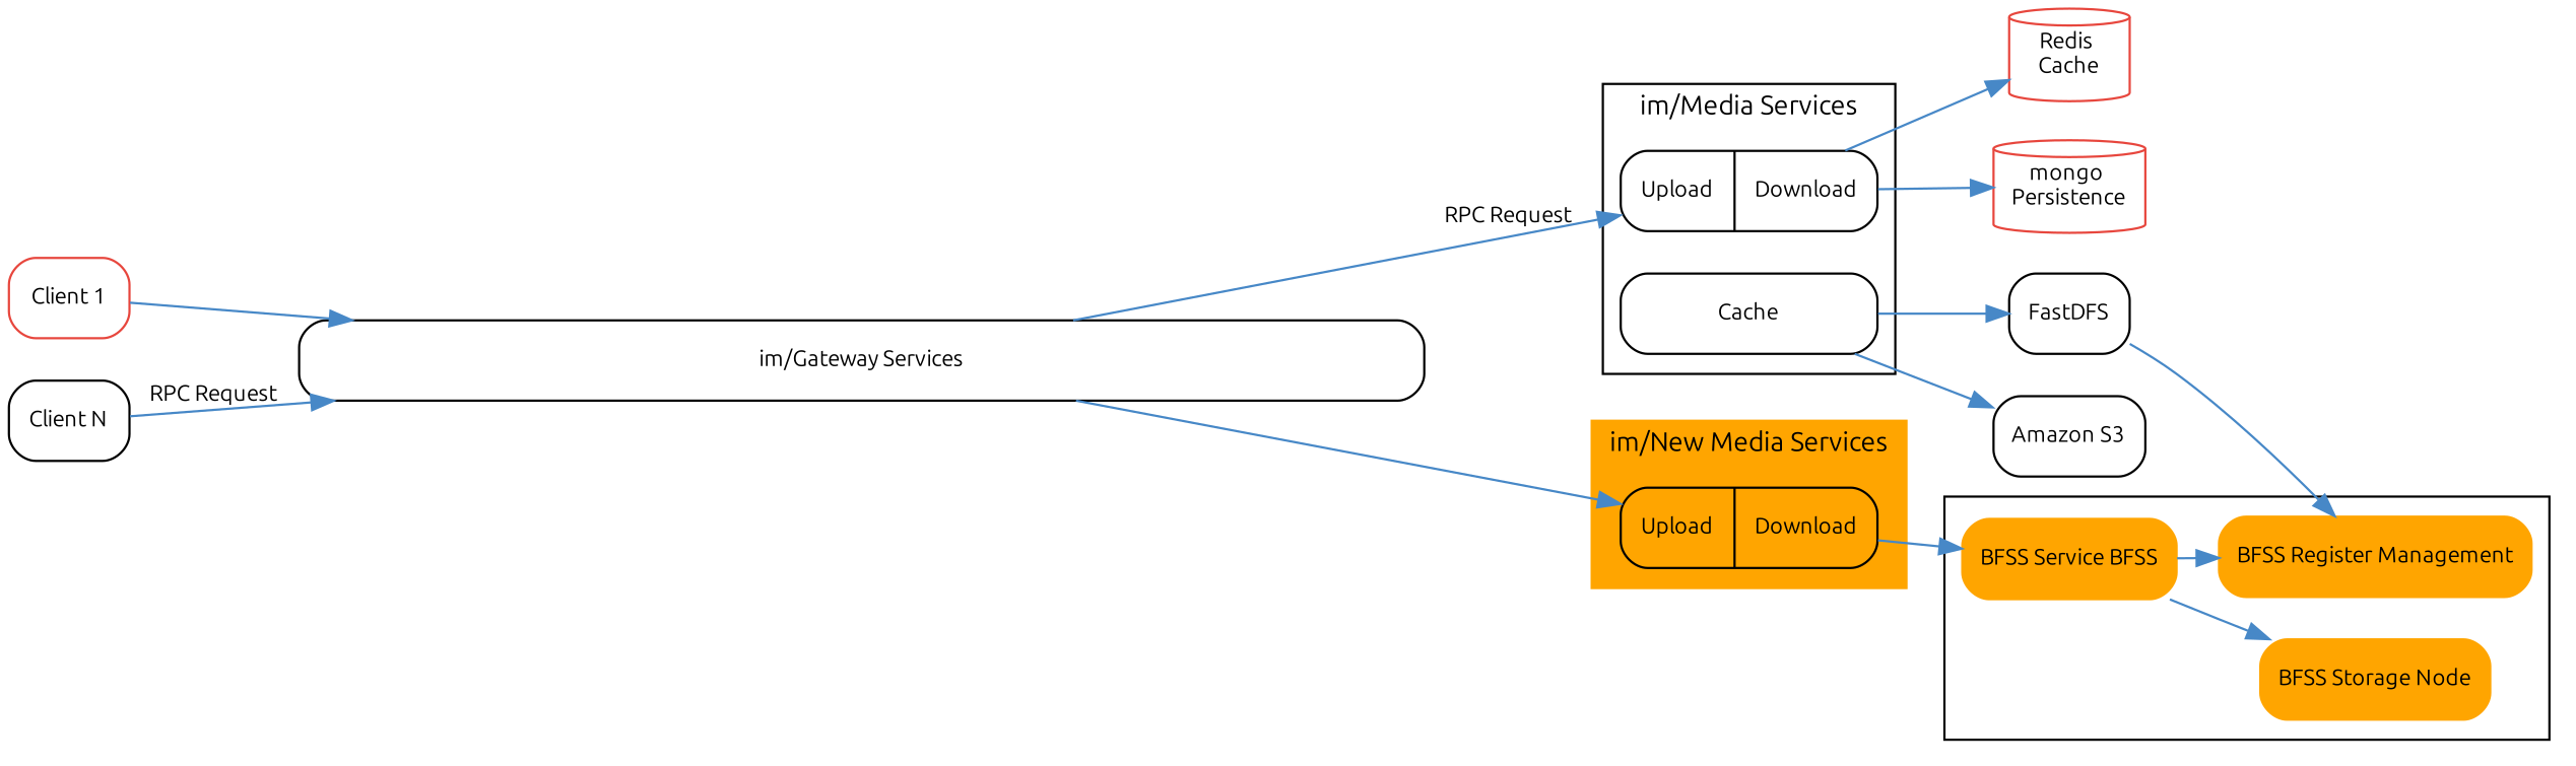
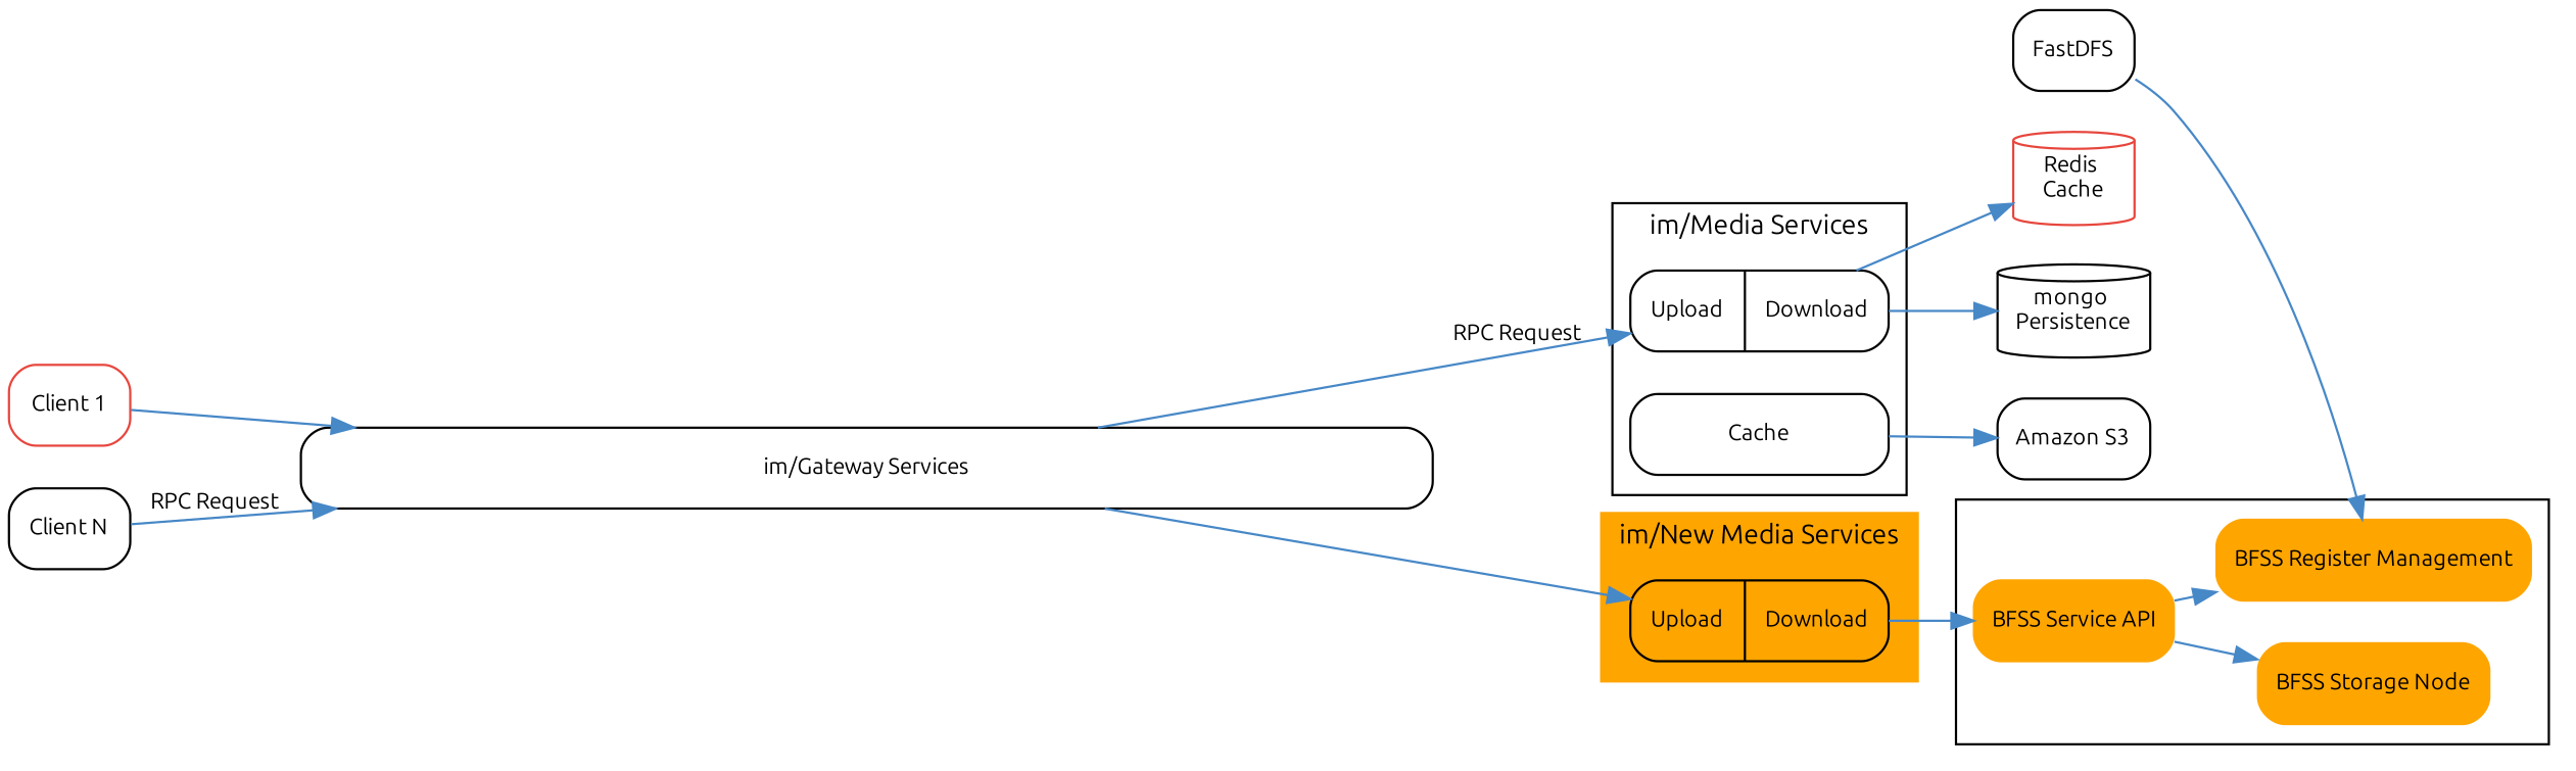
  digraph {
    fontname=Ubuntu
    fontsize=12
    rankdir=LR
    node [fontname=Ubuntu fontsize=10 shape=Mrecord]
    edge [color="#4788C7" fontname=Ubuntu fontsize=10]
    n1 [color="#E7463D" label="Redis \nCache" shape=cylinder]
-   n2 [color="#E7463D" label="mongo \nPersistence" shape=cylinder]
+   n2 [color=black label="mongo \nPersistence" shape=cylinder]
    n3 [label="{Upload |Download }" width=1.6]
    n4 [label=Cache width=1.6]
    n5 [label="{Upload |Download }" width=1.6]
-   n6 [color=orange label="BFSS Service BFSS" style=filled]
+   n6 [color=orange label="BFSS Service API" style=filled]
    n7 [color=orange label="BFSS Register Management" style=filled]
    n8 [color=orange label="BFSS Storage Node" style=filled]
    n9 [label=FastDFS]
    n10 [label="Amazon S3"]
    n11 [label="im/Gateway Services" width=7]
    n12 [color="#E7463D" label="Client 1"]
    n13 [label="Client N"]
    subgraph sub_1 {
      rank=same
      n1
      n2
    }
    subgraph cluster_2 {
      label="im/Media Services"
      subgraph sub_3 {
        label="im/Media Services"
        rank=same
        n3
        n4
      }
    }
    subgraph cluster_4 {
      color=orange
      label="im/New Media Services"
      style=filled
      n5
    }
    subgraph cluster_5 {
      ranksep=0.25
      n6
      n7
      n8
    }
    n3 -> n1
    n3 -> n2
-   n4 -> n9
    n4 -> n10
    n5 -> n6
    n6 -> n7
    n6 -> n8
    n9 -> n7
    n11 -> n3 [label="RPC Request"]
    n11 -> n5
    n12 -> n11
    n13 -> n11 [label="RPC Request"]
  }
